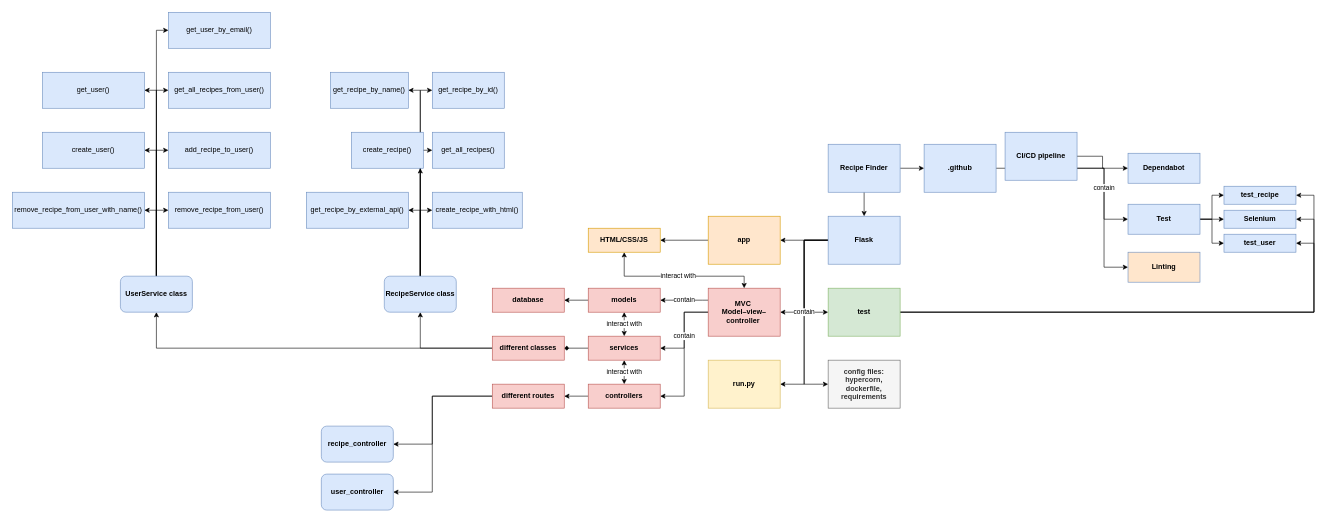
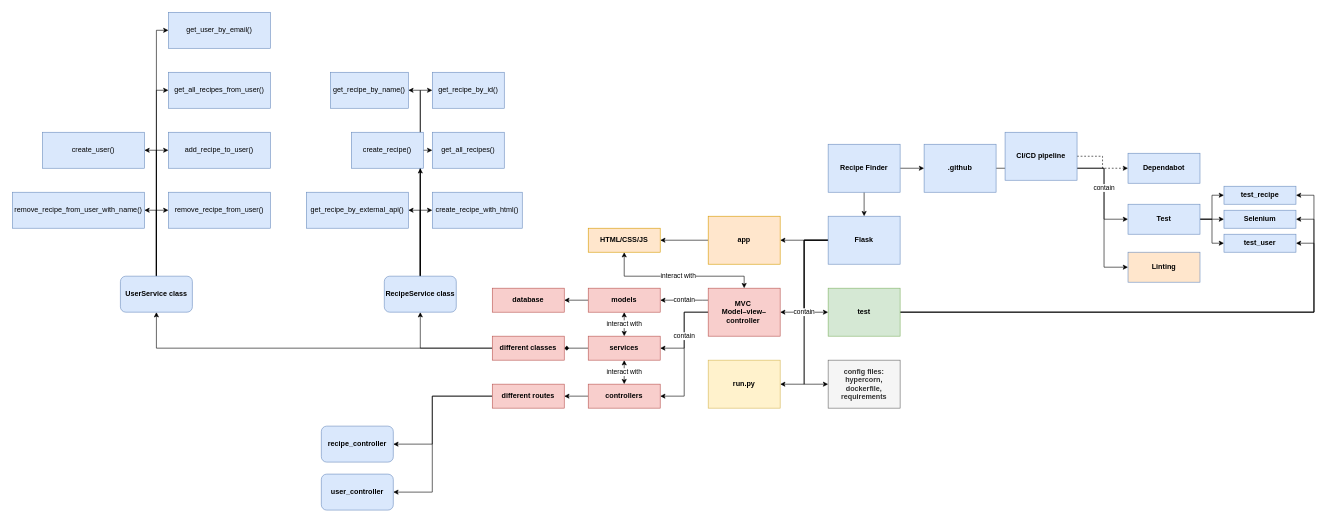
  <mxCell id="0" />
  <mxCell id="1" parent="0" />
  <mxCell id="2" style="edgeStyle=orthogonalEdgeStyle;rounded=0;orthogonalLoop=1;jettySize=auto;html=1;fillColor=#dae8fc;strokeColor=#000000;" parent="1" source="4" target="10" edge="1"><mxGeometry relative="1" as="geometry" /></mxCell>
  <mxCell id="3" style="edgeStyle=orthogonalEdgeStyle;rounded=0;orthogonalLoop=1;jettySize=auto;html=1;fillColor=#dae8fc;strokeColor=#000000;" parent="1" source="4" target="12" edge="1"><mxGeometry relative="1" as="geometry" /></mxCell>
  <mxCell id="4" value="&lt;b&gt;Recipe Finder&lt;/b&gt;" style="rounded=0;whiteSpace=wrap;html=1;fillColor=#dae8fc;strokeColor=#6c8ebf;" parent="1" vertex="1"><mxGeometry x="1380" y="240" width="120" height="80" as="geometry" /></mxCell>
  <mxCell id="5" style="edgeStyle=orthogonalEdgeStyle;rounded=0;orthogonalLoop=1;jettySize=auto;html=1;" parent="1" source="10" target="14" edge="1"><mxGeometry relative="1" as="geometry" /></mxCell>
  <mxCell id="6" style="edgeStyle=orthogonalEdgeStyle;rounded=0;orthogonalLoop=1;jettySize=auto;html=1;" parent="1" source="10" target="18" edge="1"><mxGeometry relative="1" as="geometry"><Array as="points"><mxPoint x="1340" y="400" /><mxPoint x="1340" y="520" /></Array></mxGeometry></mxCell>
  <mxCell id="7" style="edgeStyle=orthogonalEdgeStyle;rounded=0;orthogonalLoop=1;jettySize=auto;html=1;" parent="1" source="10" edge="1"><mxGeometry relative="1" as="geometry"><mxPoint x="1380" y="520.053" as="targetPoint" /><Array as="points"><mxPoint x="1340" y="400" /><mxPoint x="1340" y="520" /></Array></mxGeometry></mxCell>
  <mxCell id="8" style="edgeStyle=orthogonalEdgeStyle;rounded=0;orthogonalLoop=1;jettySize=auto;html=1;" parent="1" source="10" edge="1"><mxGeometry relative="1" as="geometry"><mxPoint x="1300" y="640.053" as="targetPoint" /><Array as="points"><mxPoint x="1340" y="400" /><mxPoint x="1340" y="640" /></Array></mxGeometry></mxCell>
  <mxCell id="9" value="contain" style="edgeStyle=orthogonalEdgeStyle;rounded=0;orthogonalLoop=1;jettySize=auto;html=1;" parent="1" source="10" edge="1"><mxGeometry relative="1" as="geometry"><mxPoint x="1380" y="640.053" as="targetPoint" /><Array as="points"><mxPoint x="1340" y="400" /><mxPoint x="1340" y="640" /></Array></mxGeometry></mxCell>
  <mxCell id="10" value="&lt;b&gt;Flask&lt;/b&gt;" style="rounded=0;whiteSpace=wrap;html=1;fillColor=#dae8fc;strokeColor=#6c8ebf;" parent="1" vertex="1"><mxGeometry x="1380" y="360" width="120" height="80" as="geometry" /></mxCell>
  <mxCell id="11" style="edgeStyle=orthogonalEdgeStyle;rounded=0;orthogonalLoop=1;jettySize=auto;html=1;" parent="1" source="12" target="52" edge="1"><mxGeometry relative="1" as="geometry" /></mxCell>
  <mxCell id="12" value="&lt;b&gt;.github&lt;/b&gt;" style="rounded=0;whiteSpace=wrap;html=1;fillColor=#dae8fc;strokeColor=#6c8ebf;" parent="1" vertex="1"><mxGeometry x="1540" y="240" width="120" height="80" as="geometry" /></mxCell>
  <mxCell id="13" style="edgeStyle=orthogonalEdgeStyle;rounded=0;orthogonalLoop=1;jettySize=auto;html=1;" parent="1" source="14" target="24" edge="1"><mxGeometry relative="1" as="geometry" /></mxCell>
  <mxCell id="14" value="&lt;b&gt;app&lt;/b&gt;" style="rounded=0;whiteSpace=wrap;html=1;fillColor=#ffe6cc;strokeColor=#d79b00;" parent="1" vertex="1"><mxGeometry x="1180" y="360" width="120" height="80" as="geometry" /></mxCell>
  <mxCell id="15" value="contain" style="edgeStyle=orthogonalEdgeStyle;rounded=0;orthogonalLoop=1;jettySize=auto;html=1;" parent="1" source="18" target="29" edge="1"><mxGeometry relative="1" as="geometry"><Array as="points"><mxPoint x="1170" y="500" /><mxPoint x="1170" y="500" /></Array></mxGeometry></mxCell>
  <mxCell id="16" style="edgeStyle=orthogonalEdgeStyle;rounded=0;orthogonalLoop=1;jettySize=auto;html=1;" parent="1" source="18" target="32" edge="1"><mxGeometry relative="1" as="geometry" /></mxCell>
  <mxCell id="17" value="contain" style="edgeStyle=orthogonalEdgeStyle;rounded=0;orthogonalLoop=1;jettySize=auto;html=1;" parent="1" source="18" target="34" edge="1"><mxGeometry x="-0.273" relative="1" as="geometry"><Array as="points"><mxPoint x="1140" y="520" /><mxPoint x="1140" y="660" /></Array><mxPoint as="offset" /></mxGeometry></mxCell>
  <mxCell id="18" value="&lt;b&gt;MVC&amp;nbsp;&lt;/b&gt;&lt;div&gt;&lt;b&gt;Model–view–controller&amp;nbsp;&lt;/b&gt;&lt;/div&gt;" style="rounded=0;whiteSpace=wrap;html=1;fillColor=#f8cecc;strokeColor=#b85450;" parent="1" vertex="1"><mxGeometry x="1180" y="480" width="120" height="80" as="geometry" /></mxCell>
  <mxCell id="19" style="edgeStyle=orthogonalEdgeStyle;rounded=0;orthogonalLoop=1;jettySize=auto;html=1;" parent="1" source="22" target="59" edge="1"><mxGeometry relative="1" as="geometry"><Array as="points"><mxPoint x="2190" y="520" /><mxPoint x="2190" y="325" /></Array></mxGeometry></mxCell>
  <mxCell id="20" style="edgeStyle=orthogonalEdgeStyle;rounded=0;orthogonalLoop=1;jettySize=auto;html=1;" parent="1" source="22" target="60" edge="1"><mxGeometry relative="1" as="geometry"><Array as="points"><mxPoint x="2190" y="520" /><mxPoint x="2190" y="365" /></Array></mxGeometry></mxCell>
  <mxCell id="21" style="edgeStyle=orthogonalEdgeStyle;rounded=0;orthogonalLoop=1;jettySize=auto;html=1;" edge="1" parent="1" source="22" target="82"><mxGeometry relative="1" as="geometry"><Array as="points"><mxPoint x="2190" y="520" /><mxPoint x="2190" y="405" /></Array></mxGeometry></mxCell>
  <mxCell id="22" value="&lt;b&gt;test&lt;/b&gt;" style="rounded=0;whiteSpace=wrap;html=1;fillColor=#d5e8d4;strokeColor=#82b366;" parent="1" vertex="1"><mxGeometry x="1380" y="480" width="120" height="80" as="geometry" /></mxCell>
  <mxCell id="23" value="interact with" style="edgeStyle=orthogonalEdgeStyle;rounded=0;orthogonalLoop=1;jettySize=auto;html=1;startArrow=classic;startFill=1;" parent="1" source="24" target="18" edge="1"><mxGeometry relative="1" as="geometry"><Array as="points"><mxPoint x="1040" y="460" /><mxPoint x="1240" y="460" /></Array></mxGeometry></mxCell>
  <mxCell id="24" value="&lt;b&gt;HTML/CSS/JS&lt;/b&gt;" style="rounded=0;whiteSpace=wrap;html=1;fillColor=#ffe6cc;strokeColor=#d79b00;" parent="1" vertex="1"><mxGeometry x="980" y="380" width="120" height="40" as="geometry" /></mxCell>
  <mxCell id="25" value="&lt;b&gt;config files:&lt;/b&gt;&lt;div&gt;&lt;b&gt;hypercorn,&lt;/b&gt;&lt;/div&gt;&lt;div&gt;&lt;b&gt;dockerfile,&lt;/b&gt;&lt;/div&gt;&lt;div&gt;&lt;b&gt;requirements&lt;/b&gt;&lt;/div&gt;" style="rounded=0;whiteSpace=wrap;html=1;fillColor=#f5f5f5;strokeColor=#666666;fontColor=#333333;" parent="1" vertex="1"><mxGeometry x="1380" y="600" width="120" height="80" as="geometry" /></mxCell>
  <mxCell id="26" value="&lt;b&gt;run.py&lt;/b&gt;" style="rounded=0;whiteSpace=wrap;html=1;fillColor=#fff2cc;strokeColor=#d6b656;" parent="1" vertex="1"><mxGeometry x="1180" y="600" width="120" height="80" as="geometry" /></mxCell>
  <mxCell id="27" style="edgeStyle=orthogonalEdgeStyle;rounded=0;orthogonalLoop=1;jettySize=auto;html=1;" parent="1" source="29" target="35" edge="1"><mxGeometry relative="1" as="geometry" /></mxCell>
  <mxCell id="28" value="interact with" style="edgeStyle=orthogonalEdgeStyle;rounded=0;orthogonalLoop=1;jettySize=auto;html=1;entryX=0.5;entryY=0;entryDx=0;entryDy=0;startArrow=classic;startFill=1;" parent="1" source="29" target="32" edge="1"><mxGeometry relative="1" as="geometry" /></mxCell>
  <mxCell id="29" value="&lt;b&gt;models&lt;/b&gt;" style="rounded=0;whiteSpace=wrap;html=1;fillColor=#f8cecc;strokeColor=#b85450;" parent="1" vertex="1"><mxGeometry x="980" y="480" width="120" height="40" as="geometry" /></mxCell>
  <mxCell id="30" style="edgeStyle=orthogonalEdgeStyle;rounded=0;orthogonalLoop=1;jettySize=auto;html=1;entryX=1;entryY=0.5;entryDx=0;entryDy=0;endArrow=diamond;" parent="1" source="32" target="38" edge="1"><mxGeometry relative="1" as="geometry" /></mxCell>
  <mxCell id="31" value="interact with" style="edgeStyle=orthogonalEdgeStyle;rounded=0;orthogonalLoop=1;jettySize=auto;html=1;entryX=0.5;entryY=0;entryDx=0;entryDy=0;startArrow=classic;startFill=1;" parent="1" source="32" target="34" edge="1"><mxGeometry relative="1" as="geometry" /></mxCell>
  <mxCell id="32" value="&lt;b&gt;services&lt;/b&gt;" style="rounded=0;whiteSpace=wrap;html=1;fillColor=#f8cecc;strokeColor=#b85450;" parent="1" vertex="1"><mxGeometry x="980" y="560" width="120" height="40" as="geometry" /></mxCell>
  <mxCell id="33" style="edgeStyle=orthogonalEdgeStyle;rounded=0;orthogonalLoop=1;jettySize=auto;html=1;" parent="1" source="34" target="41" edge="1"><mxGeometry relative="1" as="geometry" /></mxCell>
  <mxCell id="34" value="&lt;b&gt;controllers&lt;/b&gt;" style="rounded=0;whiteSpace=wrap;html=1;fillColor=#f8cecc;strokeColor=#b85450;" parent="1" vertex="1"><mxGeometry x="980" y="640" width="120" height="40" as="geometry" /></mxCell>
  <mxCell id="35" value="&lt;b&gt;database&lt;/b&gt;" style="rounded=0;whiteSpace=wrap;html=1;fillColor=#f8cecc;strokeColor=#b85450;" parent="1" vertex="1"><mxGeometry x="820" y="480" width="120" height="40" as="geometry" /></mxCell>
  <mxCell id="36" style="edgeStyle=orthogonalEdgeStyle;rounded=0;orthogonalLoop=1;jettySize=auto;html=1;" parent="1" source="38" target="48" edge="1"><mxGeometry relative="1" as="geometry"><Array as="points"><mxPoint x="700" y="580" /></Array></mxGeometry></mxCell>
  <mxCell id="37" style="edgeStyle=orthogonalEdgeStyle;rounded=0;orthogonalLoop=1;jettySize=auto;html=1;" edge="1" parent="1" source="38" target="74"><mxGeometry relative="1" as="geometry" /></mxCell>
  <mxCell id="38" value="&lt;b&gt;different classes&lt;/b&gt;" style="rounded=0;whiteSpace=wrap;html=1;fillColor=#f8cecc;strokeColor=#b85450;" parent="1" vertex="1"><mxGeometry x="820" y="560" width="120" height="40" as="geometry" /></mxCell>
  <mxCell id="39" style="edgeStyle=orthogonalEdgeStyle;rounded=0;orthogonalLoop=1;jettySize=auto;html=1;" edge="1" parent="1" source="41" target="83"><mxGeometry relative="1" as="geometry"><Array as="points"><mxPoint x="720" y="660" /><mxPoint x="720" y="740" /></Array></mxGeometry></mxCell>
  <mxCell id="40" style="edgeStyle=orthogonalEdgeStyle;rounded=0;orthogonalLoop=1;jettySize=auto;html=1;" edge="1" parent="1" source="41" target="84"><mxGeometry relative="1" as="geometry"><Array as="points"><mxPoint x="720" y="660" /><mxPoint x="720" y="820" /></Array></mxGeometry></mxCell>
  <mxCell id="41" value="&lt;b&gt;different routes&lt;/b&gt;" style="rounded=0;whiteSpace=wrap;html=1;fillColor=#f8cecc;strokeColor=#b85450;" parent="1" vertex="1"><mxGeometry x="820" y="640" width="120" height="40" as="geometry" /></mxCell>
  <mxCell id="42" style="edgeStyle=orthogonalEdgeStyle;rounded=0;orthogonalLoop=1;jettySize=auto;html=1;" edge="1" parent="1" source="48" target="61"><mxGeometry relative="1" as="geometry"><Array as="points"><mxPoint x="700" y="150" /></Array></mxGeometry></mxCell>
  <mxCell id="43" style="edgeStyle=orthogonalEdgeStyle;rounded=0;orthogonalLoop=1;jettySize=auto;html=1;" edge="1" parent="1" source="48" target="62"><mxGeometry relative="1" as="geometry"><Array as="points"><mxPoint x="700" y="150" /></Array></mxGeometry></mxCell>
  <mxCell id="44" style="edgeStyle=orthogonalEdgeStyle;rounded=0;orthogonalLoop=1;jettySize=auto;html=1;" edge="1" parent="1" source="48" target="64"><mxGeometry relative="1" as="geometry"><Array as="points"><mxPoint x="700" y="250" /></Array></mxGeometry></mxCell>
  <mxCell id="45" style="edgeStyle=orthogonalEdgeStyle;rounded=0;orthogonalLoop=1;jettySize=auto;html=1;" edge="1" parent="1" source="48" target="65"><mxGeometry relative="1" as="geometry"><Array as="points"><mxPoint x="700" y="250" /></Array></mxGeometry></mxCell>
  <mxCell id="46" style="edgeStyle=orthogonalEdgeStyle;rounded=0;orthogonalLoop=1;jettySize=auto;html=1;" edge="1" parent="1" source="48" target="63"><mxGeometry relative="1" as="geometry"><Array as="points"><mxPoint x="700" y="350" /></Array></mxGeometry></mxCell>
  <mxCell id="47" style="edgeStyle=orthogonalEdgeStyle;rounded=0;orthogonalLoop=1;jettySize=auto;html=1;" edge="1" parent="1" source="48" target="66"><mxGeometry relative="1" as="geometry"><Array as="points"><mxPoint x="700" y="350" /></Array></mxGeometry></mxCell>
  <mxCell id="48" value="&lt;b&gt;RecipeService class&lt;/b&gt;" style="rounded=1;whiteSpace=wrap;html=1;fillColor=#dae8fc;strokeColor=#6c8ebf;" parent="1" vertex="1"><mxGeometry x="640" y="460" width="120" height="60" as="geometry" /></mxCell>
- <mxCell id="49" style="edgeStyle=orthogonalEdgeStyle;rounded=0;orthogonalLoop=1;jettySize=auto;html=1;" parent="1" source="52" target="53" edge="1"><mxGeometry relative="1" as="geometry" /></mxCell>
+ <mxCell id="49" style="edgeStyle=orthogonalEdgeStyle;rounded=0;orthogonalLoop=1;jettySize=auto;html=1;dashed=1;" parent="1" source="52" target="53" edge="1"><mxGeometry relative="1" as="geometry" /></mxCell>
  <mxCell id="50" style="edgeStyle=orthogonalEdgeStyle;rounded=0;orthogonalLoop=1;jettySize=auto;html=1;" parent="1" source="52" target="57" edge="1"><mxGeometry relative="1" as="geometry"><Array as="points"><mxPoint x="1840" y="280" /><mxPoint x="1840" y="365" /></Array></mxGeometry></mxCell>
  <mxCell id="51" value="contain" style="edgeStyle=orthogonalEdgeStyle;rounded=0;orthogonalLoop=1;jettySize=auto;html=1;" parent="1" source="52" target="58" edge="1"><mxGeometry x="-0.378" relative="1" as="geometry"><Array as="points"><mxPoint x="1840" y="280" /><mxPoint x="1840" y="445" /></Array><mxPoint as="offset" /></mxGeometry></mxCell>
  <mxCell id="52" value="&lt;b&gt;CI/CD pipeline&lt;/b&gt;" style="rounded=0;whiteSpace=wrap;html=1;fillColor=#dae8fc;strokeColor=#6c8ebf;" parent="1" vertex="1"><mxGeometry x="1675" y="220" width="120" height="80" as="geometry" /></mxCell>
  <mxCell id="53" value="&lt;b&gt;Dependabot&lt;/b&gt;" style="rounded=0;whiteSpace=wrap;html=1;fillColor=#dae8fc;strokeColor=#6c8ebf;" parent="1" vertex="1"><mxGeometry x="1880" y="255" width="120" height="50" as="geometry" /></mxCell>
  <mxCell id="54" style="edgeStyle=orthogonalEdgeStyle;rounded=0;orthogonalLoop=1;jettySize=auto;html=1;" parent="1" source="57" target="59" edge="1"><mxGeometry relative="1" as="geometry" /></mxCell>
  <mxCell id="55" style="edgeStyle=orthogonalEdgeStyle;rounded=0;orthogonalLoop=1;jettySize=auto;html=1;" parent="1" source="57" target="60" edge="1"><mxGeometry relative="1" as="geometry" /></mxCell>
  <mxCell id="56" style="edgeStyle=orthogonalEdgeStyle;rounded=0;orthogonalLoop=1;jettySize=auto;html=1;" edge="1" parent="1" source="57" target="82"><mxGeometry relative="1" as="geometry" /></mxCell>
  <mxCell id="57" value="&lt;b&gt;Test&lt;/b&gt;" style="rounded=0;whiteSpace=wrap;html=1;fillColor=#dae8fc;strokeColor=#6c8ebf;" parent="1" vertex="1"><mxGeometry x="1880" y="340" width="120" height="50" as="geometry" /></mxCell>
  <mxCell id="58" value="&lt;b&gt;Linting&lt;/b&gt;" style="rounded=0;whiteSpace=wrap;html=1;fillColor=#ffe6cc;strokeColor=#6c8ebf;" parent="1" vertex="1"><mxGeometry x="1880" y="420" width="120" height="50" as="geometry" /></mxCell>
  <mxCell id="59" value="&lt;b&gt;test_recipe&lt;/b&gt;" style="rounded=0;whiteSpace=wrap;html=1;fillColor=#dae8fc;strokeColor=#6c8ebf;" parent="1" vertex="1"><mxGeometry x="2040" y="310" width="120" height="30" as="geometry" /></mxCell>
  <mxCell id="60" value="&lt;b&gt;Selenium&lt;/b&gt;" style="rounded=0;whiteSpace=wrap;html=1;fillColor=#dae8fc;strokeColor=#6c8ebf;" parent="1" vertex="1"><mxGeometry x="2040" y="350" width="120" height="30" as="geometry" /></mxCell>
  <mxCell id="61" value="get_recipe_by_id()" style="rounded=0;whiteSpace=wrap;html=1;fillColor=#dae8fc;strokeColor=#6c8ebf;" vertex="1" parent="1"><mxGeometry x="720" y="120" width="120" height="60" as="geometry" /></mxCell>
  <mxCell id="62" value="get_recipe_by_name()" style="rounded=0;whiteSpace=wrap;html=1;fillColor=#dae8fc;strokeColor=#6c8ebf;" vertex="1" parent="1"><mxGeometry x="550" y="120" width="130" height="60" as="geometry" /></mxCell>
  <mxCell id="63" value="create_recipe_with_html()" style="rounded=0;whiteSpace=wrap;html=1;fillColor=#dae8fc;strokeColor=#6c8ebf;" vertex="1" parent="1"><mxGeometry x="720" y="320" width="150" height="60" as="geometry" /></mxCell>
  <mxCell id="64" value="get_all_recipes()" style="rounded=0;whiteSpace=wrap;html=1;fillColor=#dae8fc;strokeColor=#6c8ebf;" vertex="1" parent="1"><mxGeometry x="720" y="220" width="120" height="60" as="geometry" /></mxCell>
  <mxCell id="65" value="create_recipe()" style="rounded=0;whiteSpace=wrap;html=1;fillColor=#dae8fc;strokeColor=#6c8ebf;" vertex="1" parent="1"><mxGeometry x="585" y="220" width="120" height="60" as="geometry" /></mxCell>
  <mxCell id="66" value="get_recipe_by_external_api()" style="rounded=0;whiteSpace=wrap;html=1;fillColor=#dae8fc;strokeColor=#6c8ebf;" vertex="1" parent="1"><mxGeometry x="510" y="320" width="170" height="60" as="geometry" /></mxCell>
  <mxCell id="67" style="edgeStyle=orthogonalEdgeStyle;rounded=0;orthogonalLoop=1;jettySize=auto;html=1;" edge="1" parent="1" source="74" target="81"><mxGeometry relative="1" as="geometry"><Array as="points"><mxPoint x="260" y="350" /></Array></mxGeometry></mxCell>
  <mxCell id="68" style="edgeStyle=orthogonalEdgeStyle;rounded=0;orthogonalLoop=1;jettySize=auto;html=1;" edge="1" parent="1" source="74" target="80"><mxGeometry relative="1" as="geometry"><Array as="points"><mxPoint x="260" y="350" /></Array></mxGeometry></mxCell>
  <mxCell id="69" style="edgeStyle=orthogonalEdgeStyle;rounded=0;orthogonalLoop=1;jettySize=auto;html=1;" edge="1" parent="1" source="74" target="79"><mxGeometry relative="1" as="geometry"><Array as="points"><mxPoint x="260" y="250" /></Array></mxGeometry></mxCell>
  <mxCell id="70" style="edgeStyle=orthogonalEdgeStyle;rounded=0;orthogonalLoop=1;jettySize=auto;html=1;" edge="1" parent="1" source="74" target="77"><mxGeometry relative="1" as="geometry"><Array as="points"><mxPoint x="260" y="250" /></Array></mxGeometry></mxCell>
  <mxCell id="71" style="edgeStyle=orthogonalEdgeStyle;rounded=0;orthogonalLoop=1;jettySize=auto;html=1;" edge="1" parent="1" source="74" target="78"><mxGeometry relative="1" as="geometry"><Array as="points"><mxPoint x="260" y="150" /></Array></mxGeometry></mxCell>
- <mxCell id="72" style="edgeStyle=orthogonalEdgeStyle;rounded=0;orthogonalLoop=1;jettySize=auto;html=1;" edge="1" parent="1" source="74" target="75"><mxGeometry relative="1" as="geometry"><Array as="points"><mxPoint x="260" y="150" /></Array></mxGeometry></mxCell>
  <mxCell id="73" style="edgeStyle=orthogonalEdgeStyle;rounded=0;orthogonalLoop=1;jettySize=auto;html=1;" edge="1" parent="1" source="74" target="76"><mxGeometry relative="1" as="geometry"><Array as="points"><mxPoint x="260" y="50" /></Array></mxGeometry></mxCell>
  <mxCell id="74" value="&lt;b&gt;UserService class&lt;/b&gt;" style="rounded=1;whiteSpace=wrap;html=1;fillColor=#dae8fc;strokeColor=#6c8ebf;" vertex="1" parent="1"><mxGeometry x="200" y="460" width="120" height="60" as="geometry" /></mxCell>
- <mxCell id="75" value="get_user()" style="rounded=0;whiteSpace=wrap;html=1;fillColor=#dae8fc;strokeColor=#6c8ebf;" vertex="1" parent="1"><mxGeometry x="70" y="120" width="170" height="60" as="geometry" /></mxCell>
  <mxCell id="76" value="get_user_by_email()" style="rounded=0;whiteSpace=wrap;html=1;fillColor=#dae8fc;strokeColor=#6c8ebf;" vertex="1" parent="1"><mxGeometry x="280" y="20" width="170" height="60" as="geometry" /></mxCell>
  <mxCell id="77" value="create_user()" style="rounded=0;whiteSpace=wrap;html=1;fillColor=#dae8fc;strokeColor=#6c8ebf;" vertex="1" parent="1"><mxGeometry x="70" y="220" width="170" height="60" as="geometry" /></mxCell>
  <mxCell id="78" value="get_all_recipes_from_user()" style="rounded=0;whiteSpace=wrap;html=1;fillColor=#dae8fc;strokeColor=#6c8ebf;" vertex="1" parent="1"><mxGeometry x="280" y="120" width="170" height="60" as="geometry" /></mxCell>
  <mxCell id="79" value="add_recipe_to_user()" style="rounded=0;whiteSpace=wrap;html=1;fillColor=#dae8fc;strokeColor=#6c8ebf;" vertex="1" parent="1"><mxGeometry x="280" y="220" width="170" height="60" as="geometry" /></mxCell>
  <mxCell id="80" value="remove_recipe_from_user_with_name()" style="rounded=0;whiteSpace=wrap;html=1;fillColor=#dae8fc;strokeColor=#6c8ebf;" vertex="1" parent="1"><mxGeometry x="20" y="320" width="220" height="60" as="geometry" /></mxCell>
  <mxCell id="81" value="remove_recipe_from_user()" style="rounded=0;whiteSpace=wrap;html=1;fillColor=#dae8fc;strokeColor=#6c8ebf;" vertex="1" parent="1"><mxGeometry x="280" y="320" width="170" height="60" as="geometry" /></mxCell>
  <mxCell id="82" value="&lt;b&gt;test_user&lt;/b&gt;" style="rounded=0;whiteSpace=wrap;html=1;fillColor=#dae8fc;strokeColor=#6c8ebf;" vertex="1" parent="1"><mxGeometry x="2040" y="390" width="120" height="30" as="geometry" /></mxCell>
  <mxCell id="83" value="&lt;b&gt;recipe_controller&lt;/b&gt;" style="rounded=1;whiteSpace=wrap;html=1;fillColor=#dae8fc;strokeColor=#6c8ebf;" vertex="1" parent="1"><mxGeometry x="535" y="710" width="120" height="60" as="geometry" /></mxCell>
  <mxCell id="84" value="&lt;b&gt;user_controller&lt;/b&gt;" style="rounded=1;whiteSpace=wrap;html=1;fillColor=#dae8fc;strokeColor=#6c8ebf;" vertex="1" parent="1"><mxGeometry x="535" y="790" width="120" height="60" as="geometry" /></mxCell>
